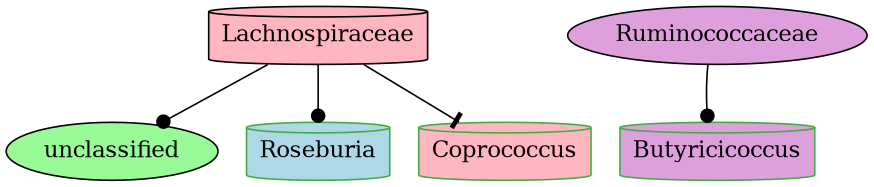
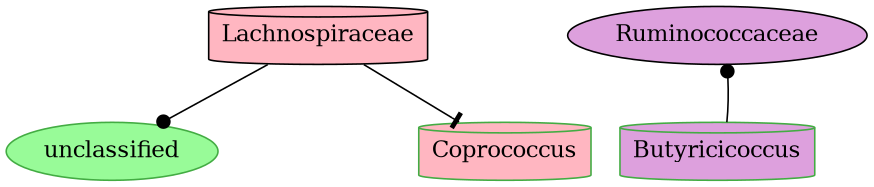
  digraph {
    node [color="#43AC43" fillcolor=lightpink shape=cylinder style=filled]
    edge [arrowhead=dot]
-   n1 [color=black fillcolor=palegreen label=unclassified shape=ellipse]
+   n1 [fillcolor=palegreen label=unclassified shape=ellipse]
    n2 [label=Lachnospiraceae color=""]
-   n3 [fillcolor=lightblue label=Roseburia]
    n4 [label=Coprococcus]
    n5 [fillcolor=plum label=Ruminococcaceae shape=ellipse color=""]
    n6 [fillcolor=plum label=Butyricicoccus]
    n2 -> n1
-   n2 -> n3
    n2 -> n4 [arrowhead=tee]
-   n5 -> n6
+   n6 -> n5
  }
